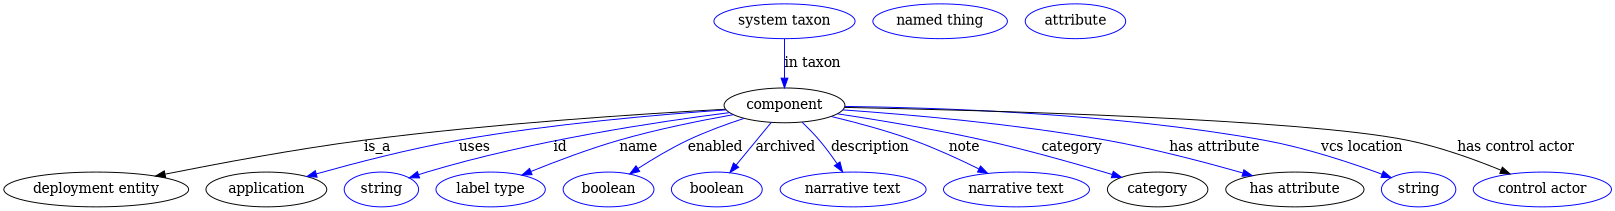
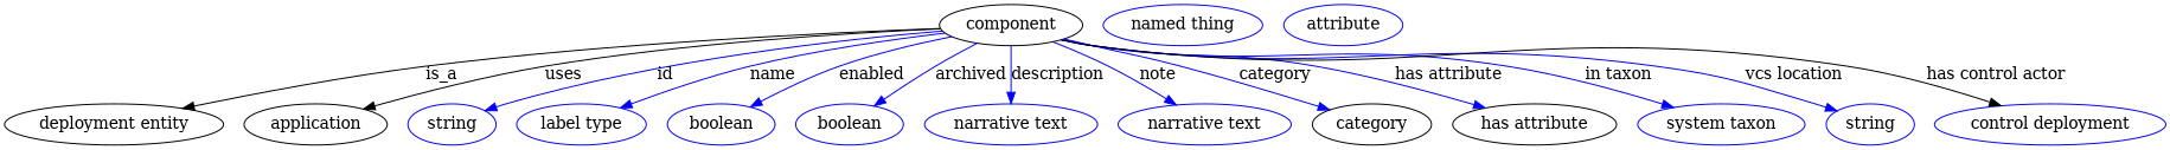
  digraph {
    node [color=blue]
    edge [color=blue style=solid]
    n1 [height=0.5 label=component width=1.7332 color=""]
    "deployment entity" [height=0.5 width=2.6539 color=""]
    application [height=0.5 width=1.7332 color=""]
    n4 [height=0.5 label=string width=1.0652]
    n5 [height=0.5 label="label type" width=1.5707]
    n6 [height=0.5 label=boolean width=1.2999]
    n7 [height=0.5 label=boolean width=1.2999]
    n8 [height=0.5 label="narrative text" width=2.0943]
    n9 [height=0.5 label="narrative text" width=2.0943]
    category [height=0.5 width=1.4443 color=""]
    "has attribute" [height=0.5 width=1.9859 color=""]
    n12 [height=0.5 label="system taxon" width=2.022]
    n13 [height=0.5 label=string width=1.0652]
-   n14 [height=0.5 label="control actor" width=1.9859]
+   n14 [height=0.5 label="control deployment" width=1.9859]
    n15 [height=0.5 label="named thing" width=1.9318]
    n16 [height=0.5 label=attribute width=1.4443]
    n1 -> "deployment entity" [label=is_a color="" style=""]
-   n1 -> application [label=uses style=""]
+   n1 -> application [label=uses color="" style=""]
    n1 -> n4 [label=id]
    n1 -> n5 [label=name]
    n1 -> n6 [label=enabled]
    n1 -> n7 [label=archived]
    n1 -> n8 [label=description]
    n1 -> n9 [label=note]
    n1 -> category [label=category]
    n1 -> "has attribute" [label="has attribute"]
-   n12 -> n1 [label="in taxon"]
+   n1 -> n12 [label="in taxon"]
    n1 -> n13 [label="vcs location"]
    n1 -> n14 [color=black label="has control actor"]
  }
